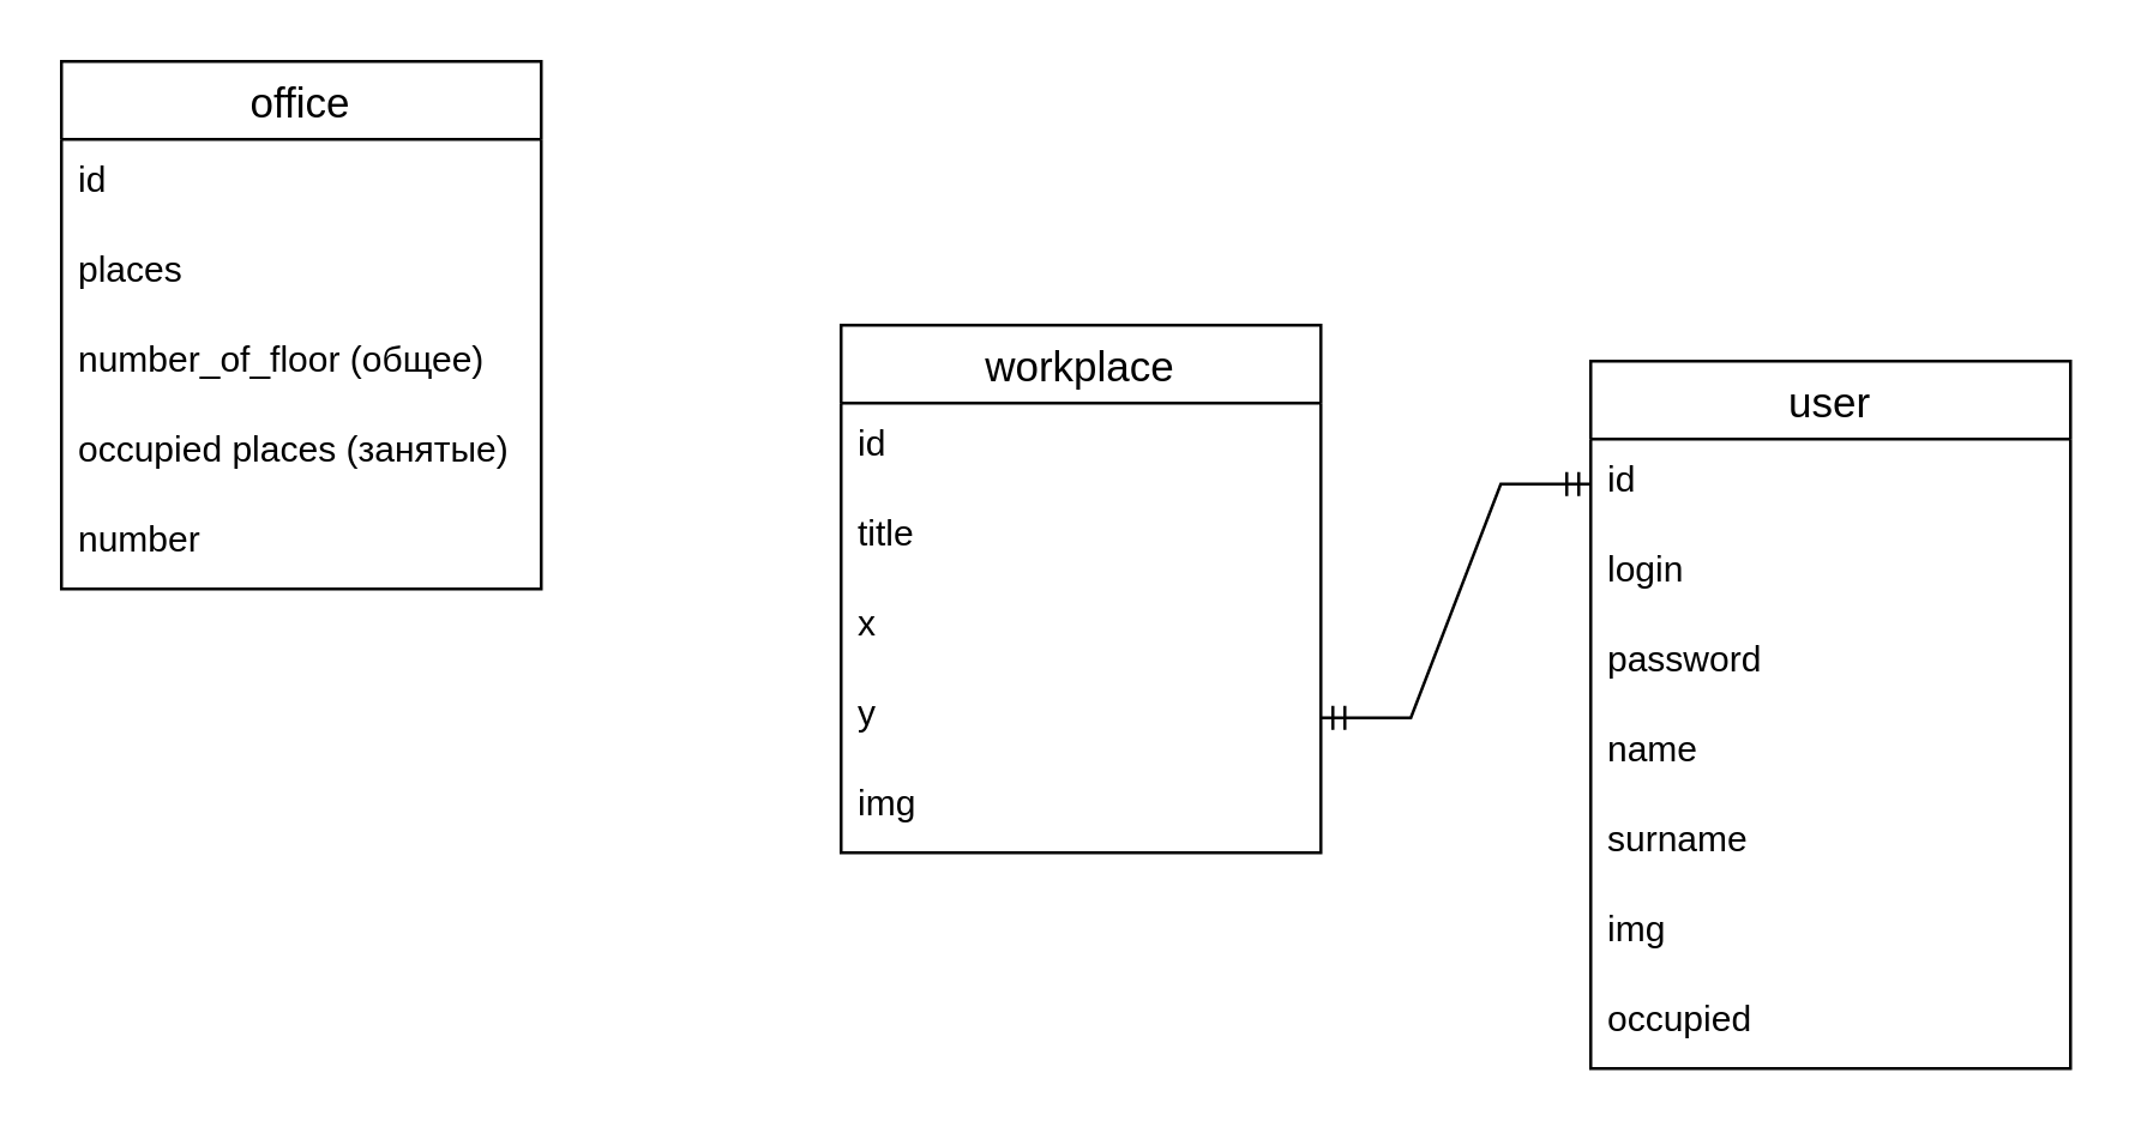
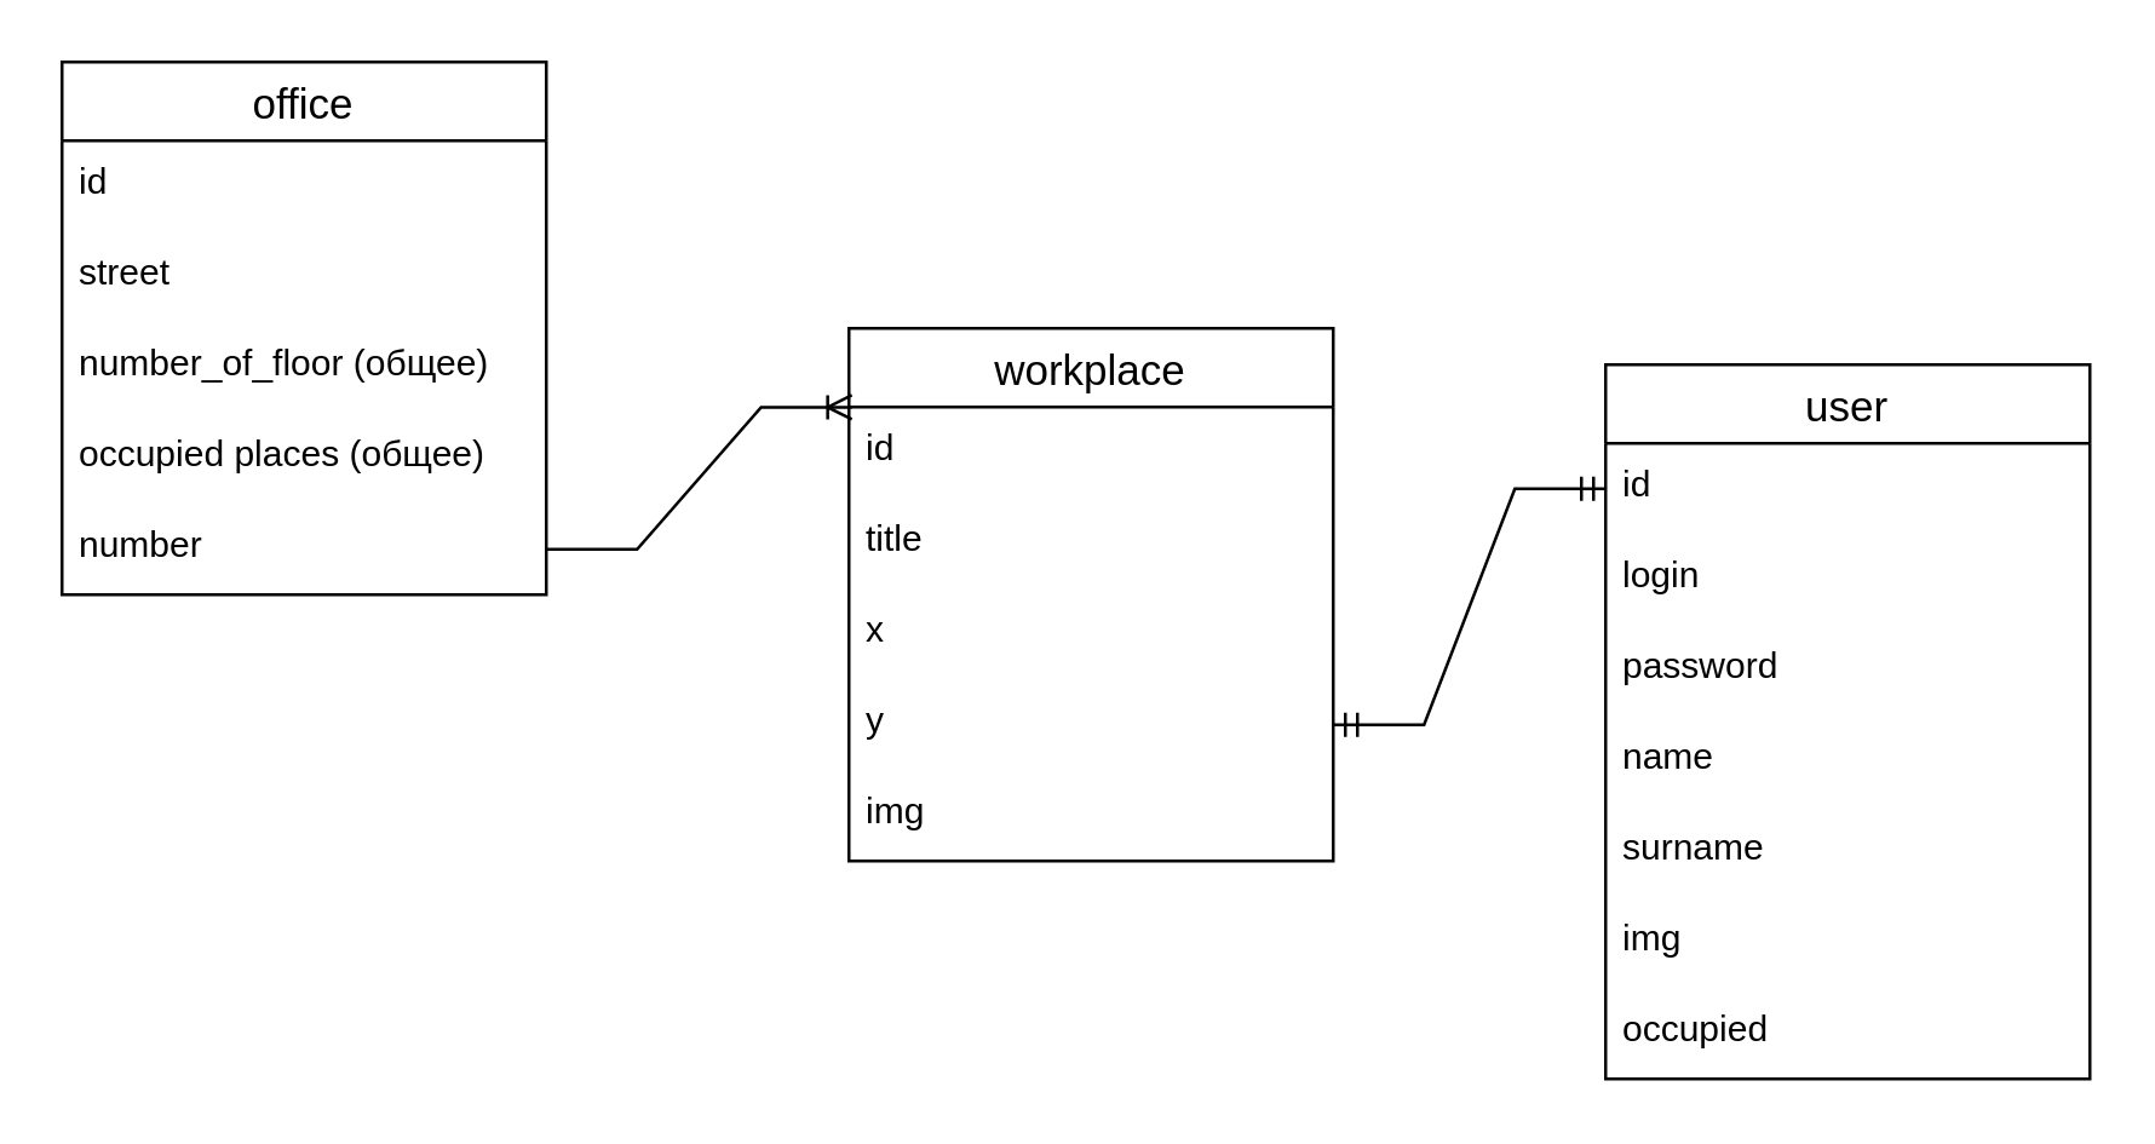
  <mxCell id="0" />
  <mxCell id="1" parent="0" />
  <mxCell id="2" value="user" style="swimlane;fontStyle=0;childLayout=stackLayout;horizontal=1;startSize=26;horizontalStack=0;resizeParent=1;resizeParentMax=0;resizeLast=0;collapsible=1;marginBottom=0;align=center;fontSize=14;" parent="1" vertex="1"><mxGeometry x="530" y="120" width="160" height="236" as="geometry" /></mxCell>
  <mxCell id="3" value="id" style="text;strokeColor=none;fillColor=none;spacingLeft=4;spacingRight=4;overflow=hidden;rotatable=0;points=[[0,0.5],[1,0.5]];portConstraint=eastwest;fontSize=12;whiteSpace=wrap;html=1;" parent="2" vertex="1"><mxGeometry y="26" width="160" height="30" as="geometry" /></mxCell>
  <mxCell id="4" value="login" style="text;strokeColor=none;fillColor=none;spacingLeft=4;spacingRight=4;overflow=hidden;rotatable=0;points=[[0,0.5],[1,0.5]];portConstraint=eastwest;fontSize=12;whiteSpace=wrap;html=1;" parent="2" vertex="1"><mxGeometry y="56" width="160" height="30" as="geometry" /></mxCell>
  <mxCell id="5" value="password" style="text;strokeColor=none;fillColor=none;spacingLeft=4;spacingRight=4;overflow=hidden;rotatable=0;points=[[0,0.5],[1,0.5]];portConstraint=eastwest;fontSize=12;whiteSpace=wrap;html=1;" parent="2" vertex="1"><mxGeometry y="86" width="160" height="30" as="geometry" /></mxCell>
  <mxCell id="6" value="name" style="text;strokeColor=none;fillColor=none;spacingLeft=4;spacingRight=4;overflow=hidden;rotatable=0;points=[[0,0.5],[1,0.5]];portConstraint=eastwest;fontSize=12;whiteSpace=wrap;html=1;" parent="2" vertex="1"><mxGeometry y="116" width="160" height="30" as="geometry" /></mxCell>
  <mxCell id="7" value="surname" style="text;strokeColor=none;fillColor=none;spacingLeft=4;spacingRight=4;overflow=hidden;rotatable=0;points=[[0,0.5],[1,0.5]];portConstraint=eastwest;fontSize=12;whiteSpace=wrap;html=1;" parent="2" vertex="1"><mxGeometry y="146" width="160" height="30" as="geometry" /></mxCell>
  <mxCell id="8" value="img" style="text;strokeColor=none;fillColor=none;spacingLeft=4;spacingRight=4;overflow=hidden;rotatable=0;points=[[0,0.5],[1,0.5]];portConstraint=eastwest;fontSize=12;whiteSpace=wrap;html=1;" parent="2" vertex="1"><mxGeometry y="176" width="160" height="30" as="geometry" /></mxCell>
  <mxCell id="9" value="occupied" style="text;strokeColor=none;fillColor=none;spacingLeft=4;spacingRight=4;overflow=hidden;rotatable=0;points=[[0,0.5],[1,0.5]];portConstraint=eastwest;fontSize=12;whiteSpace=wrap;html=1;" parent="2" vertex="1"><mxGeometry y="206" width="160" height="30" as="geometry" /></mxCell>
  <mxCell id="10" value="office" style="swimlane;fontStyle=0;childLayout=stackLayout;horizontal=1;startSize=26;horizontalStack=0;resizeParent=1;resizeParentMax=0;resizeLast=0;collapsible=1;marginBottom=0;align=center;fontSize=14;" parent="1" vertex="1"><mxGeometry x="20" y="20" width="160" height="176" as="geometry" /></mxCell>
  <mxCell id="11" value="id" style="text;strokeColor=none;fillColor=none;spacingLeft=4;spacingRight=4;overflow=hidden;rotatable=0;points=[[0,0.5],[1,0.5]];portConstraint=eastwest;fontSize=12;whiteSpace=wrap;html=1;" parent="10" vertex="1"><mxGeometry y="26" width="160" height="30" as="geometry" /></mxCell>
- <mxCell id="12" value="places" style="text;strokeColor=none;fillColor=none;spacingLeft=4;spacingRight=4;overflow=hidden;rotatable=0;points=[[0,0.5],[1,0.5]];portConstraint=eastwest;fontSize=12;whiteSpace=wrap;html=1;" parent="10" vertex="1"><mxGeometry y="56" width="160" height="30" as="geometry" /></mxCell>
+ <mxCell id="12" value="street" style="text;strokeColor=none;fillColor=none;spacingLeft=4;spacingRight=4;overflow=hidden;rotatable=0;points=[[0,0.5],[1,0.5]];portConstraint=eastwest;fontSize=12;whiteSpace=wrap;html=1;" parent="10" vertex="1"><mxGeometry y="56" width="160" height="30" as="geometry" /></mxCell>
  <mxCell id="13" value="number_of_floor (общее)" style="text;strokeColor=none;fillColor=none;spacingLeft=4;spacingRight=4;overflow=hidden;rotatable=0;points=[[0,0.5],[1,0.5]];portConstraint=eastwest;fontSize=12;whiteSpace=wrap;html=1;" parent="10" vertex="1"><mxGeometry y="86" width="160" height="30" as="geometry" /></mxCell>
- <mxCell id="14" value="occupied places (занятые)" style="text;strokeColor=none;fillColor=none;spacingLeft=4;spacingRight=4;overflow=hidden;rotatable=0;points=[[0,0.5],[1,0.5]];portConstraint=eastwest;fontSize=12;whiteSpace=wrap;html=1;" parent="10" vertex="1"><mxGeometry y="116" width="160" height="30" as="geometry" /></mxCell>
+ <mxCell id="14" value="occupied places (общее)" style="text;strokeColor=none;fillColor=none;spacingLeft=4;spacingRight=4;overflow=hidden;rotatable=0;points=[[0,0.5],[1,0.5]];portConstraint=eastwest;fontSize=12;whiteSpace=wrap;html=1;" parent="10" vertex="1"><mxGeometry y="116" width="160" height="30" as="geometry" /></mxCell>
  <mxCell id="15" value="number" style="text;strokeColor=none;fillColor=none;spacingLeft=4;spacingRight=4;overflow=hidden;rotatable=0;points=[[0,0.5],[1,0.5]];portConstraint=eastwest;fontSize=12;whiteSpace=wrap;html=1;" parent="10" vertex="1"><mxGeometry y="146" width="160" height="30" as="geometry" /></mxCell>
  <mxCell id="16" value="workplace" style="swimlane;fontStyle=0;childLayout=stackLayout;horizontal=1;startSize=26;horizontalStack=0;resizeParent=1;resizeParentMax=0;resizeLast=0;collapsible=1;marginBottom=0;align=center;fontSize=14;" parent="1" vertex="1"><mxGeometry x="280" y="108" width="160" height="176" as="geometry" /></mxCell>
  <mxCell id="17" value="id" style="text;strokeColor=none;fillColor=none;spacingLeft=4;spacingRight=4;overflow=hidden;rotatable=0;points=[[0,0.5],[1,0.5]];portConstraint=eastwest;fontSize=12;whiteSpace=wrap;html=1;" parent="16" vertex="1"><mxGeometry y="26" width="160" height="30" as="geometry" /></mxCell>
  <mxCell id="18" value="title" style="text;strokeColor=none;fillColor=none;spacingLeft=4;spacingRight=4;overflow=hidden;rotatable=0;points=[[0,0.5],[1,0.5]];portConstraint=eastwest;fontSize=12;whiteSpace=wrap;html=1;" vertex="1" parent="16"><mxGeometry y="56" width="160" height="30" as="geometry" /></mxCell>
  <mxCell id="19" value="x" style="text;strokeColor=none;fillColor=none;spacingLeft=4;spacingRight=4;overflow=hidden;rotatable=0;points=[[0,0.5],[1,0.5]];portConstraint=eastwest;fontSize=12;whiteSpace=wrap;html=1;" vertex="1" parent="16"><mxGeometry y="86" width="160" height="30" as="geometry" /></mxCell>
  <mxCell id="20" value="y" style="text;strokeColor=none;fillColor=none;spacingLeft=4;spacingRight=4;overflow=hidden;rotatable=0;points=[[0,0.5],[1,0.5]];portConstraint=eastwest;fontSize=12;whiteSpace=wrap;html=1;" vertex="1" parent="16"><mxGeometry y="116" width="160" height="30" as="geometry" /></mxCell>
  <mxCell id="21" value="img" style="text;strokeColor=none;fillColor=none;spacingLeft=4;spacingRight=4;overflow=hidden;rotatable=0;points=[[0,0.5],[1,0.5]];portConstraint=eastwest;fontSize=12;whiteSpace=wrap;html=1;" parent="16" vertex="1"><mxGeometry y="146" width="160" height="30" as="geometry" /></mxCell>
+ <mxCell id="22" value="" style="edgeStyle=entityRelationEdgeStyle;fontSize=12;html=1;endArrow=ERoneToMany;rounded=0;entryX=0.006;entryY=0.148;entryDx=0;entryDy=0;entryPerimeter=0;exitX=1;exitY=0.5;exitDx=0;exitDy=0;" parent="1" source="15" target="16" edge="1"><mxGeometry width="100" height="100" relative="1" as="geometry"><mxPoint x="180" y="211" as="sourcePoint" /><mxPoint x="320" y="260" as="targetPoint" /></mxGeometry></mxCell>
  <mxCell id="23" value="" style="edgeStyle=entityRelationEdgeStyle;fontSize=12;html=1;endArrow=ERmandOne;startArrow=ERmandOne;rounded=0;exitX=1;exitY=0.5;exitDx=0;exitDy=0;entryX=0;entryY=0.5;entryDx=0;entryDy=0;" parent="1" target="3" edge="1"><mxGeometry width="100" height="100" relative="1" as="geometry"><mxPoint x="440" y="239" as="sourcePoint" /><mxPoint x="510" y="220" as="targetPoint" /></mxGeometry></mxCell>
